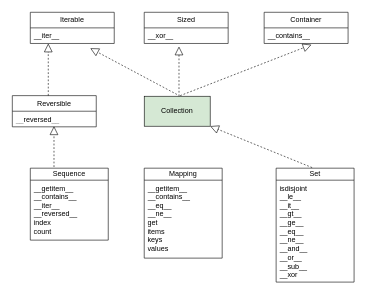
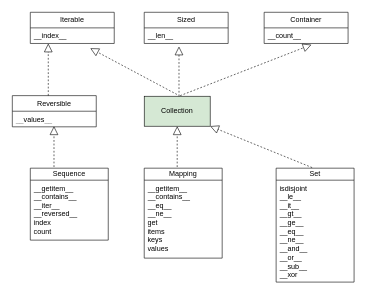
  <mxCell id="0" />
  <mxCell id="1" parent="0" />
  <mxCell id="2" value="Iterable" style="swimlane;fontStyle=0;childLayout=stackLayout;horizontal=1;startSize=26;fillColor=none;horizontalStack=0;resizeParent=1;resizeParentMax=0;resizeLast=0;collapsible=1;marginBottom=0;whiteSpace=wrap;html=1;" vertex="1" parent="1"><mxGeometry x="50" y="20" width="140" height="52" as="geometry" /></mxCell>
- <mxCell id="3" value="__iter__" style="text;strokeColor=none;fillColor=none;align=left;verticalAlign=top;spacingLeft=4;spacingRight=4;overflow=hidden;rotatable=0;points=[[0,0.5],[1,0.5]];portConstraint=eastwest;whiteSpace=wrap;html=1;" vertex="1" parent="2"><mxGeometry y="26" width="140" height="26" as="geometry" /></mxCell>
+ <mxCell id="3" value="__index__" style="text;strokeColor=none;fillColor=none;align=left;verticalAlign=top;spacingLeft=4;spacingRight=4;overflow=hidden;rotatable=0;points=[[0,0.5],[1,0.5]];portConstraint=eastwest;whiteSpace=wrap;html=1;" vertex="1" parent="2"><mxGeometry y="26" width="140" height="26" as="geometry" /></mxCell>
  <mxCell id="4" value="Sized" style="swimlane;fontStyle=0;childLayout=stackLayout;horizontal=1;startSize=26;fillColor=none;horizontalStack=0;resizeParent=1;resizeParentMax=0;resizeLast=0;collapsible=1;marginBottom=0;whiteSpace=wrap;html=1;" vertex="1" parent="1"><mxGeometry x="240" y="20" width="140" height="52" as="geometry" /></mxCell>
- <mxCell id="5" value="__xor__" style="text;strokeColor=none;fillColor=none;align=left;verticalAlign=top;spacingLeft=4;spacingRight=4;overflow=hidden;rotatable=0;points=[[0,0.5],[1,0.5]];portConstraint=eastwest;whiteSpace=wrap;html=1;" vertex="1" parent="4"><mxGeometry y="26" width="140" height="26" as="geometry" /></mxCell>
+ <mxCell id="5" value="__len__" style="text;strokeColor=none;fillColor=none;align=left;verticalAlign=top;spacingLeft=4;spacingRight=4;overflow=hidden;rotatable=0;points=[[0,0.5],[1,0.5]];portConstraint=eastwest;whiteSpace=wrap;html=1;" vertex="1" parent="4"><mxGeometry y="26" width="140" height="26" as="geometry" /></mxCell>
  <mxCell id="6" value="Container" style="swimlane;fontStyle=0;childLayout=stackLayout;horizontal=1;startSize=26;fillColor=none;horizontalStack=0;resizeParent=1;resizeParentMax=0;resizeLast=0;collapsible=1;marginBottom=0;whiteSpace=wrap;html=1;" vertex="1" parent="1"><mxGeometry x="440" y="20" width="140" height="52" as="geometry" /></mxCell>
- <mxCell id="7" value="__contains__" style="text;strokeColor=none;fillColor=none;align=left;verticalAlign=top;spacingLeft=4;spacingRight=4;overflow=hidden;rotatable=0;points=[[0,0.5],[1,0.5]];portConstraint=eastwest;whiteSpace=wrap;html=1;" vertex="1" parent="6"><mxGeometry y="26" width="140" height="26" as="geometry" /></mxCell>
+ <mxCell id="7" value="__count__" style="text;strokeColor=none;fillColor=none;align=left;verticalAlign=top;spacingLeft=4;spacingRight=4;overflow=hidden;rotatable=0;points=[[0,0.5],[1,0.5]];portConstraint=eastwest;whiteSpace=wrap;html=1;" vertex="1" parent="6"><mxGeometry y="26" width="140" height="26" as="geometry" /></mxCell>
  <mxCell id="8" value="Collection" style="html=1;whiteSpace=wrap;fillColor=#d5e8d4;" vertex="1" parent="1"><mxGeometry x="240" y="160" width="110" height="50" as="geometry" /></mxCell>
  <mxCell id="9" value="Reversible" style="swimlane;fontStyle=0;childLayout=stackLayout;horizontal=1;startSize=26;fillColor=none;horizontalStack=0;resizeParent=1;resizeParentMax=0;resizeLast=0;collapsible=1;marginBottom=0;whiteSpace=wrap;html=1;" vertex="1" parent="1"><mxGeometry x="20" y="159" width="140" height="52" as="geometry" /></mxCell>
- <mxCell id="10" value="__reversed__" style="text;strokeColor=none;fillColor=none;align=left;verticalAlign=top;spacingLeft=4;spacingRight=4;overflow=hidden;rotatable=0;points=[[0,0.5],[1,0.5]];portConstraint=eastwest;whiteSpace=wrap;html=1;" vertex="1" parent="9"><mxGeometry y="26" width="140" height="26" as="geometry" /></mxCell>
+ <mxCell id="10" value="__values__" style="text;strokeColor=none;fillColor=none;align=left;verticalAlign=top;spacingLeft=4;spacingRight=4;overflow=hidden;rotatable=0;points=[[0,0.5],[1,0.5]];portConstraint=eastwest;whiteSpace=wrap;html=1;" vertex="1" parent="9"><mxGeometry y="26" width="140" height="26" as="geometry" /></mxCell>
  <mxCell id="11" value="Sequence" style="swimlane;fontStyle=0;childLayout=stackLayout;horizontal=1;startSize=20;fillColor=none;horizontalStack=0;resizeParent=1;resizeParentMax=0;resizeLast=0;collapsible=1;marginBottom=0;whiteSpace=wrap;html=1;" vertex="1" parent="1"><mxGeometry x="50" y="280" width="130" height="120" as="geometry" /></mxCell>
  <mxCell id="12" value="&lt;div&gt;__getitem__&lt;/div&gt;&lt;div&gt;__contains__&lt;/div&gt;&lt;div&gt;__iter__&lt;/div&gt;&lt;div&gt;__reversed__&lt;/div&gt;&lt;div&gt;index&lt;/div&gt;&lt;div&gt;count&lt;br&gt;&lt;/div&gt;&lt;div&gt;&lt;br&gt;&lt;/div&gt;" style="text;strokeColor=none;fillColor=none;align=left;verticalAlign=top;spacingLeft=4;spacingRight=4;overflow=hidden;rotatable=0;points=[[0,0.5],[1,0.5]];portConstraint=eastwest;whiteSpace=wrap;html=1;" vertex="1" parent="11"><mxGeometry y="20" width="130" height="100" as="geometry" /></mxCell>
  <mxCell id="13" value="Mapping" style="swimlane;fontStyle=0;childLayout=stackLayout;horizontal=1;startSize=20;fillColor=none;horizontalStack=0;resizeParent=1;resizeParentMax=0;resizeLast=0;collapsible=1;marginBottom=0;whiteSpace=wrap;html=1;" vertex="1" parent="1"><mxGeometry x="240" y="280" width="130" height="150" as="geometry" /></mxCell>
  <mxCell id="14" value="&lt;div&gt;__getitem__&lt;/div&gt;&lt;div&gt;__contains__&lt;/div&gt;&lt;div&gt;__eq__&lt;/div&gt;&lt;div&gt;__ne__&lt;/div&gt;&lt;div&gt;get&lt;/div&gt;&lt;div&gt;items&lt;br&gt;&lt;/div&gt;&lt;div&gt;keys&lt;/div&gt;&lt;div&gt;values&lt;br&gt;&lt;/div&gt;&lt;div&gt;&lt;br&gt;&lt;/div&gt;" style="text;strokeColor=none;fillColor=none;align=left;verticalAlign=top;spacingLeft=4;spacingRight=4;overflow=hidden;rotatable=0;points=[[0,0.5],[1,0.5]];portConstraint=eastwest;whiteSpace=wrap;html=1;" vertex="1" parent="13"><mxGeometry y="20" width="130" height="130" as="geometry" /></mxCell>
  <mxCell id="15" value="Set" style="swimlane;fontStyle=0;childLayout=stackLayout;horizontal=1;startSize=20;fillColor=none;horizontalStack=0;resizeParent=1;resizeParentMax=0;resizeLast=0;collapsible=1;marginBottom=0;whiteSpace=wrap;html=1;" vertex="1" parent="1"><mxGeometry x="460" y="280" width="130" height="190" as="geometry" /></mxCell>
  <mxCell id="16" value="&lt;div&gt;isdisjoint&lt;br&gt;&lt;/div&gt;&lt;div&gt;__le__&lt;/div&gt;&lt;div&gt;__it__&lt;/div&gt;&lt;div&gt;__gt__&lt;/div&gt;&lt;div&gt;__ge__&lt;/div&gt;&lt;div&gt;__eq__&lt;br&gt;&lt;/div&gt;&lt;div&gt;__ne__&lt;/div&gt;&lt;div&gt;__and__&lt;/div&gt;&lt;div&gt;__or__&lt;/div&gt;&lt;div&gt;__sub__&lt;/div&gt;&lt;div&gt;__xor&lt;br&gt;&lt;/div&gt;&lt;div&gt;&lt;br&gt;&lt;/div&gt;" style="text;strokeColor=none;fillColor=none;align=left;verticalAlign=top;spacingLeft=4;spacingRight=4;overflow=hidden;rotatable=0;points=[[0,0.5],[1,0.5]];portConstraint=eastwest;whiteSpace=wrap;html=1;" vertex="1" parent="15"><mxGeometry y="20" width="130" height="170" as="geometry" /></mxCell>
  <mxCell id="17" value="" style="endArrow=block;dashed=1;endFill=0;endSize=12;html=1;rounded=0;entryX=1;entryY=1;entryDx=0;entryDy=0;" edge="1" parent="1" target="8"><mxGeometry width="160" relative="1" as="geometry"><mxPoint x="520" y="279" as="sourcePoint" /><mxPoint x="680" y="279" as="targetPoint" /></mxGeometry></mxCell>
  <mxCell id="18" value="" style="endArrow=block;dashed=1;endFill=0;endSize=12;html=1;rounded=0;entryX=0.214;entryY=1;entryDx=0;entryDy=0;entryPerimeter=0;" edge="1" parent="1" target="3"><mxGeometry width="160" relative="1" as="geometry"><mxPoint x="80" y="159" as="sourcePoint" /><mxPoint x="240" y="159" as="targetPoint" /></mxGeometry></mxCell>
  <mxCell id="19" value="" style="endArrow=block;dashed=1;endFill=0;endSize=12;html=1;rounded=0;entryX=0.564;entryY=1.077;entryDx=0;entryDy=0;entryPerimeter=0;" edge="1" parent="1" target="7"><mxGeometry width="160" relative="1" as="geometry"><mxPoint x="300" y="159" as="sourcePoint" /><mxPoint x="460" y="159" as="targetPoint" /></mxGeometry></mxCell>
  <mxCell id="20" value="" style="endArrow=block;dashed=1;endFill=0;endSize=12;html=1;rounded=0;" edge="1" parent="1"><mxGeometry width="160" relative="1" as="geometry"><mxPoint x="294.5" y="157" as="sourcePoint" /><mxPoint x="150" y="80" as="targetPoint" /></mxGeometry></mxCell>
  <mxCell id="21" value="" style="endArrow=block;dashed=1;endFill=0;endSize=12;html=1;rounded=0;entryX=0.414;entryY=1.192;entryDx=0;entryDy=0;entryPerimeter=0;" edge="1" parent="1" target="5"><mxGeometry width="160" relative="1" as="geometry"><mxPoint x="298" y="160" as="sourcePoint" /><mxPoint x="160" y="90" as="targetPoint" /></mxGeometry></mxCell>
+ <mxCell id="22" value="" style="endArrow=block;dashed=1;endFill=0;endSize=12;html=1;rounded=0;entryX=0.5;entryY=1;entryDx=0;entryDy=0;exitX=0.423;exitY=-0.013;exitDx=0;exitDy=0;exitPerimeter=0;" edge="1" parent="1" source="13" target="8"><mxGeometry width="160" relative="1" as="geometry"><mxPoint x="295" y="270" as="sourcePoint" /><mxPoint x="430" y="210" as="targetPoint" /></mxGeometry></mxCell>
  <mxCell id="23" value="" style="endArrow=block;dashed=1;endFill=0;endSize=12;html=1;rounded=0;entryX=0.5;entryY=1;entryDx=0;entryDy=0;exitX=0.423;exitY=-0.013;exitDx=0;exitDy=0;exitPerimeter=0;" edge="1" parent="1"><mxGeometry width="160" relative="1" as="geometry"><mxPoint x="89.5" y="278" as="sourcePoint" /><mxPoint x="89.5" y="210" as="targetPoint" /></mxGeometry></mxCell>
